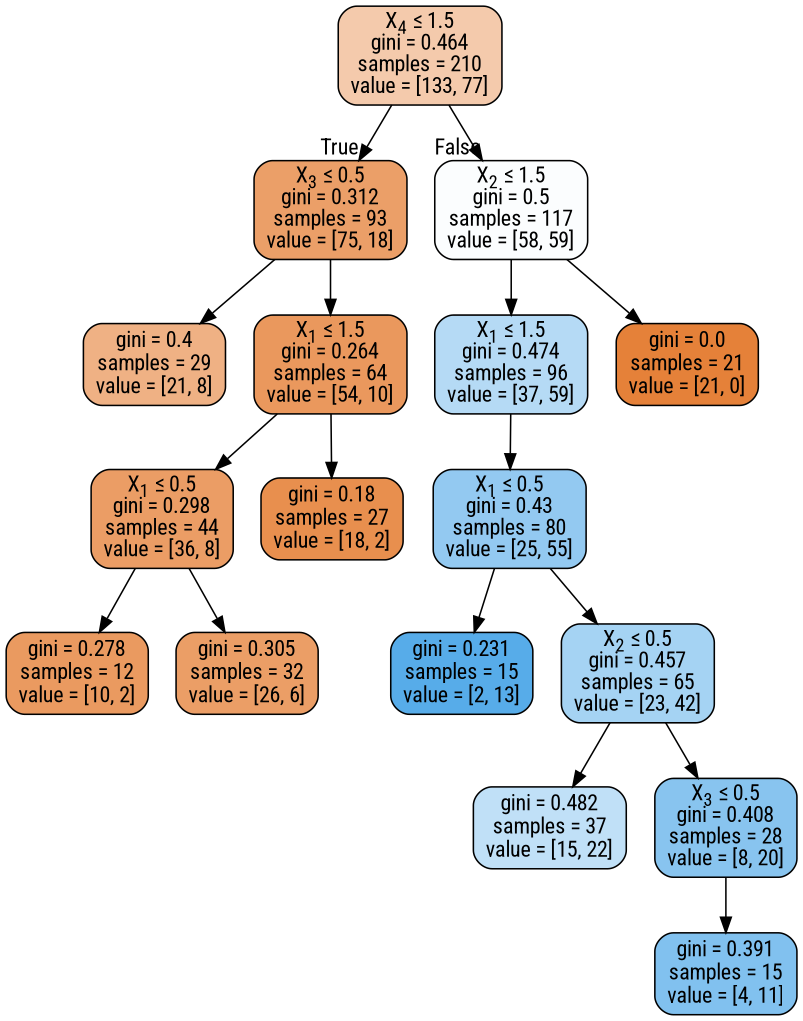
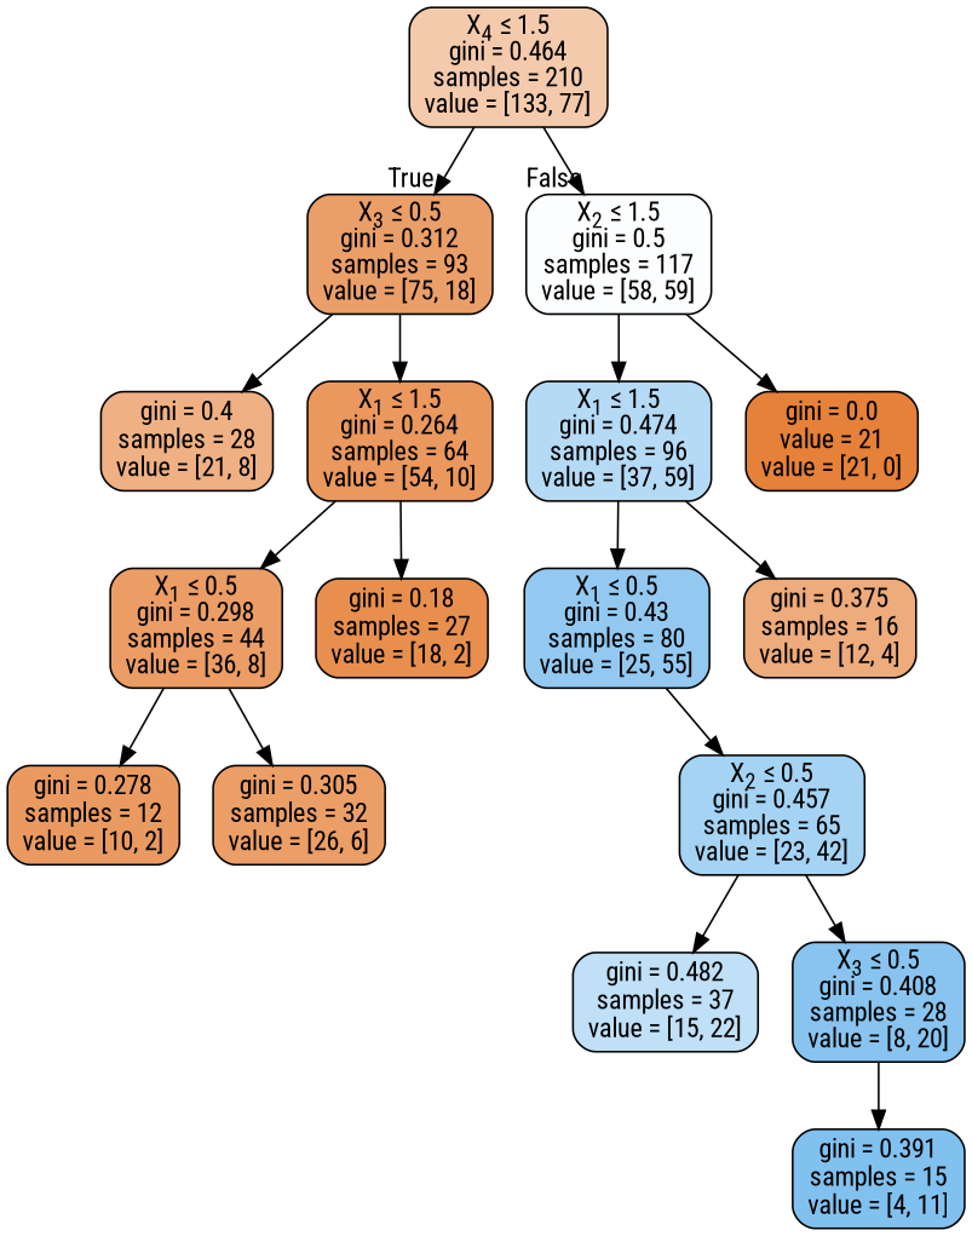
  digraph {
    fontname="Roboto Condensed"
    node [color=black fontname="Roboto Condensed" shape=box style="filled, rounded"]
    edge [fontname="Roboto Condensed"]
    n1 [fillcolor="#e581396b" label=<X<SUB>4</SUB> &le; 1.5<br/>gini = 0.464<br/>samples = 210<br/>value = [133, 77]>]
    n2 [fillcolor="#e58139c2" label=<X<SUB>3</SUB> &le; 0.5<br/>gini = 0.312<br/>samples = 93<br/>value = [75, 18]>]
    n3 [fillcolor="#399de504" label=<X<SUB>2</SUB> &le; 1.5<br/>gini = 0.5<br/>samples = 117<br/>value = [58, 59]>]
-   n4 [fillcolor="#e581399e" label=<gini = 0.4<br/>samples = 29<br/>value = [21, 8]>]
+   n4 [fillcolor="#e581399e" label=<gini = 0.4<br/>samples = 28<br/>value = [21, 8]>]
    n5 [fillcolor="#e58139d0" label=<X<SUB>1</SUB> &le; 1.5<br/>gini = 0.264<br/>samples = 64<br/>value = [54, 10]>]
    n6 [fillcolor="#399de55f" label=<X<SUB>1</SUB> &le; 1.5<br/>gini = 0.474<br/>samples = 96<br/>value = [37, 59]>]
-   n7 [fillcolor="#e58139ff" label=<gini = 0.0<br/>samples = 21<br/>value = [21, 0]>]
+   n7 [fillcolor="#e58139ff" label=<gini = 0.0<br/>value = 21<br/>value = [21, 0]>]
    n8 [fillcolor="#e58139c6" label=<X<SUB>1</SUB> &le; 0.5<br/>gini = 0.298<br/>samples = 44<br/>value = [36, 8]>]
    n9 [fillcolor="#e58139e3" label=<gini = 0.18<br/>samples = 27<br/>value = [18, 2]>]
    n10 [fillcolor="#e58139cc" label=<gini = 0.278<br/>samples = 12<br/>value = [10, 2]>]
    n11 [fillcolor="#e58139c4" label=<gini = 0.305<br/>samples = 32<br/>value = [26, 6]>]
    n12 [fillcolor="#399de58b" label=<X<SUB>1</SUB> &le; 0.5<br/>gini = 0.43<br/>samples = 80<br/>value = [25, 55]>]
-   n14 [fillcolor="#399de5d8" label=<gini = 0.231<br/>samples = 15<br/>value = [2, 13]>]
+   n13 [fillcolor="#e58139aa" label=<gini = 0.375<br/>samples = 16<br/>value = [12, 4]>]
    n15 [fillcolor="#399de573" label=<X<SUB>2</SUB> &le; 0.5<br/>gini = 0.457<br/>samples = 65<br/>value = [23, 42]>]
    n16 [fillcolor="#399de551" label=<gini = 0.482<br/>samples = 37<br/>value = [15, 22]>]
    n17 [fillcolor="#399de599" label=<X<SUB>3</SUB> &le; 0.5<br/>gini = 0.408<br/>samples = 28<br/>value = [8, 20]>]
    n18 [fillcolor="#399de5a2" label=<gini = 0.391<br/>samples = 15<br/>value = [4, 11]>]
    n1 -> n2 [headlabel=True labelangle=45 labeldistance=2.5]
    n1 -> n3 [headlabel=False labelangle=-45 labeldistance=2.5]
    n2 -> n4
    n2 -> n5
    n3 -> n6
    n3 -> n7
    n5 -> n8
    n5 -> n9
    n6 -> n12
+   n6 -> n13
    n8 -> n10
    n8 -> n11
-   n12 -> n14
    n12 -> n15
    n15 -> n16
    n15 -> n17
    n17 -> n18
  }
